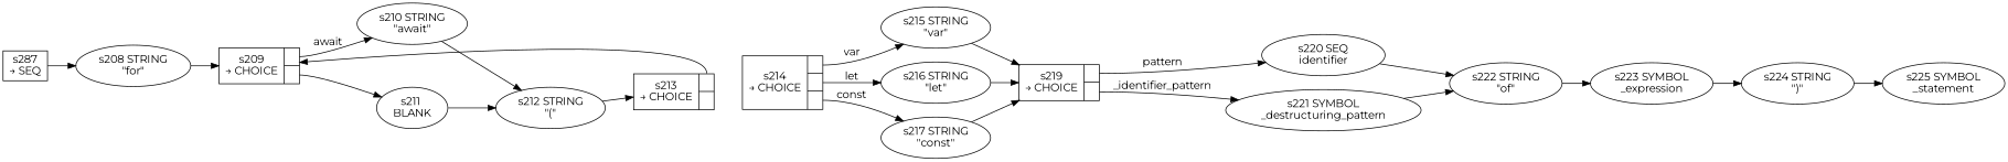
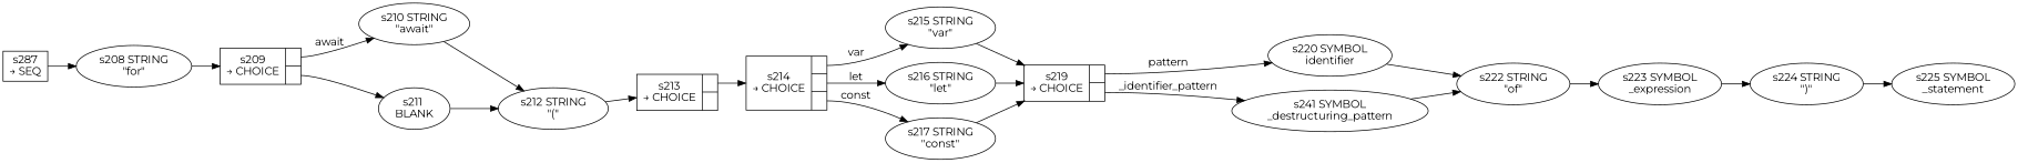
  digraph {
    fontname=Montserrat
    rankdir=LR
    node [fontname=Montserrat]
    edge [fontname=Montserrat]
    n1 [fixedsize=false label="s287\n&rarr; SEQ" peripheries=1 shape=record]
    n2 [label="s208 STRING\n\"for\""]
    n3 [fixedsize=false label="{s209\n&rarr; CHOICE|{<p0>|<p1>}}" peripheries=1 shape=record]
    n4 [label="s210 STRING\n\"await\""]
    n5 [label="s211 \nBLANK"]
    n6 [label="s212 STRING\n\"(\""]
    n7 [fixedsize=false label="{s213\n&rarr; CHOICE|{<p0>|<p1>}}" peripheries=1 shape=record]
    n8 [fixedsize=false label="{s214\n&rarr; CHOICE|{<p0>|<p1>|<p2>}}" peripheries=1 shape=record]
    n9 [label="s215 STRING\n\"var\""]
    n10 [label="s216 STRING\n\"let\""]
    n11 [label="s217 STRING\n\"const\""]
    n12 [fixedsize=false label="{s219\n&rarr; CHOICE|{<p0>|<p1>}}" peripheries=1 shape=record]
-   n13 [label="s220 SEQ\nidentifier"]
-   n14 [label="s221 SYMBOL\n_destructuring_pattern"]
+   n13 [label="s220 SYMBOL\nidentifier"]
+   n14 [label="s241 SYMBOL\n_destructuring_pattern"]
    n15 [label="s222 STRING\n\"of\""]
    n16 [label="s223 SYMBOL\n_expression"]
    n17 [label="s224 STRING\n\")\""]
    n18 [label="s225 SYMBOL\n_statement"]
    n1 -> n2
    n2 -> n3
    n3 -> n4 [label=await tailport=p0]
    n3 -> n5 [tailport=p1]
    n4 -> n6
    n5 -> n6
    n6 -> n7
-   n7 -> n3 [tailport=p0]
+   n7 -> n8 [tailport=p0]
    n8 -> n9 [label=var tailport=p0]
    n8 -> n10 [label=let tailport=p1]
    n8 -> n11 [label=const tailport=p2]
    n9 -> n12
    n10 -> n12
    n11 -> n12
    n12 -> n13 [label=pattern tailport=p0]
    n12 -> n14 [label=_identifier_pattern tailport=p1]
    n13 -> n15
    n14 -> n15
    n15 -> n16
    n16 -> n17
    n17 -> n18
  }
